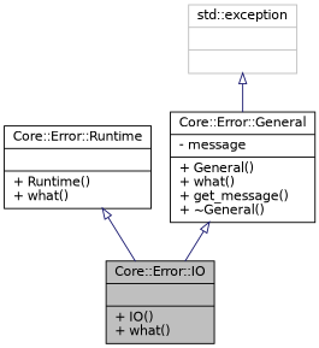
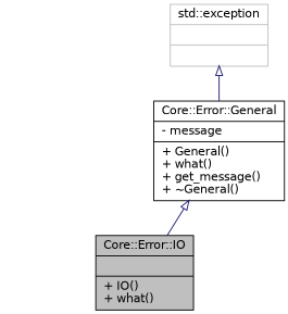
  digraph {
    node [color=black fillcolor=white fontname=Helvetica fontsize=12 shape=record style=filled]
    edge [arrowtail=onormal color=midnightblue dir=back fontname=Helvetica fontsize=12 labelfontname=Helvetica labelfontsize=12 style=solid]
    n1 [fillcolor=grey75 fontcolor=black height=0.2 label="{Core::Error::IO\n||+ IO()\l+ what()\l}" width=0.4]
-   n2 [height=0.2 label="{Core::Error::Runtime\n||+ Runtime()\l+ what()\l}" width=0.4]
    n3 [height=0.2 label="{Core::Error::General\n|- message\l|+ General()\l+ what()\l+ get_message()\l+ ~General()\l}" width=0.4]
    n4 [color=grey75 height=0.2 label="{std::exception\n||}" width=0.4]
-   n2 -> n1
    n3 -> n1
    n4 -> n3
  }
